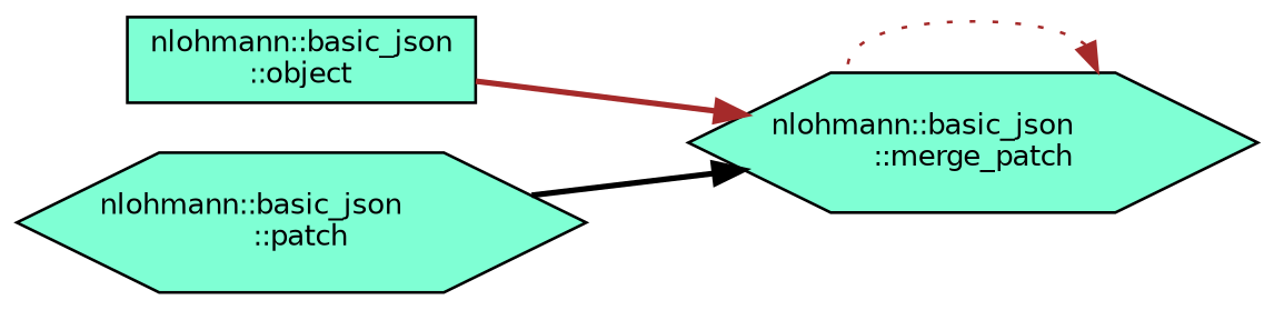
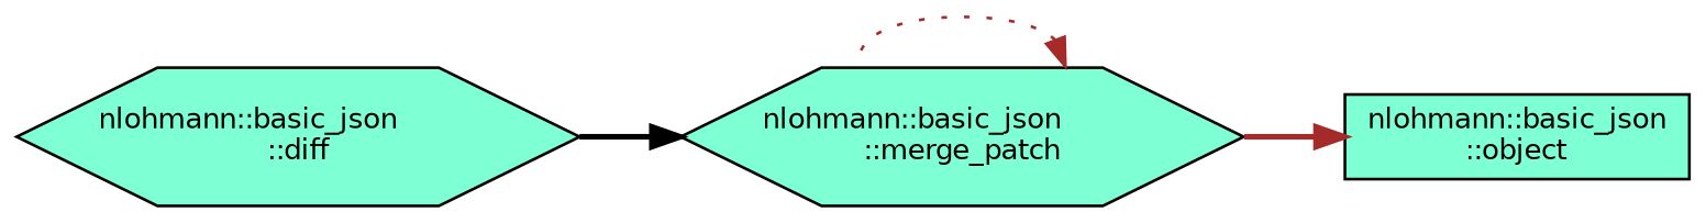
  digraph {
    rankdir=RL
    node [color=black fillcolor=aquamarine fontname=Helvetica fontsize=10 shape=hexagon style=filled]
    edge [color=brown dir=back fontname=Helvetica fontsize=10 labelfontname=Helvetica labelfontsize=10 style=bold]
    n1 [fontcolor=black height=0.2 label="nlohmann::basic_json\l::object" shape=box width=0.4]
    n2 [height=0.2 label="nlohmann::basic_json\l::merge_patch" width=0.4]
-   n3 [height=0.2 label="nlohmann::basic_json\l::patch" width=0.4]
-   n2 -> n1
+   n3 [height=0.2 label="nlohmann::basic_json\l::diff" width=0.4]
+   n1 -> n2
    n2 -> n2 [style=dotted]
    n2 -> n3 [color=black]
  }
